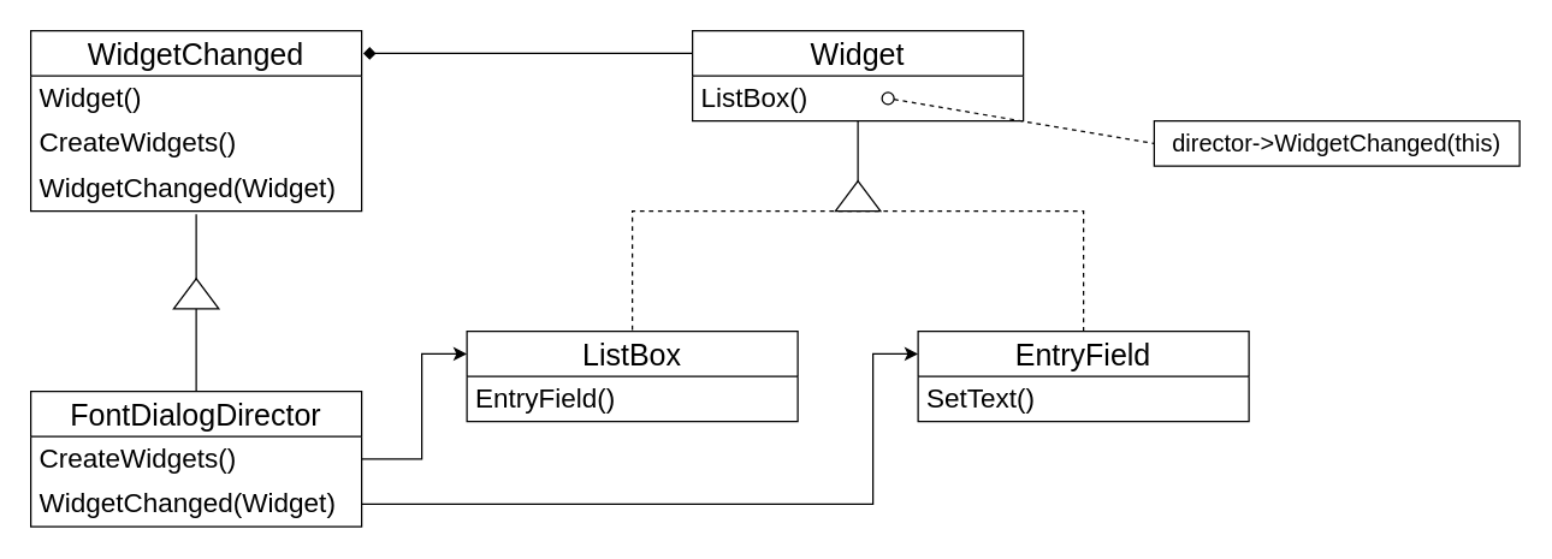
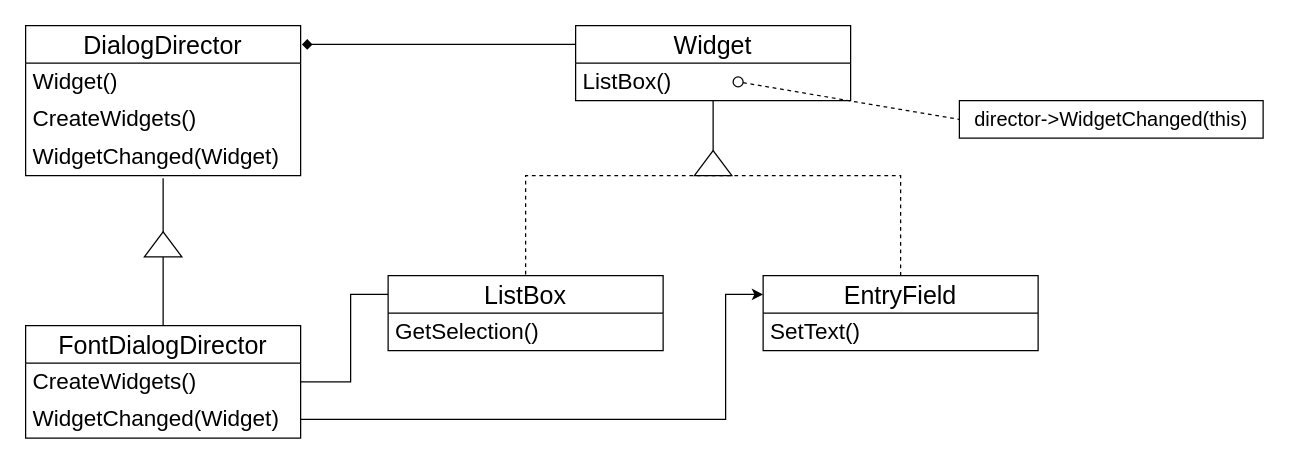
  <mxCell id="0" />
  <mxCell id="1" parent="0" />
- <mxCell id="2" value="WidgetChanged" style="swimlane;fontStyle=0;childLayout=stackLayout;horizontal=1;startSize=30;horizontalStack=0;resizeParent=1;resizeParentMax=0;resizeLast=0;collapsible=1;marginBottom=0;whiteSpace=wrap;html=1;fontSize=20;" parent="1" vertex="1"><mxGeometry x="20" y="20" width="220" height="120" as="geometry" /></mxCell>
+ <mxCell id="2" value="DialogDirector" style="swimlane;fontStyle=0;childLayout=stackLayout;horizontal=1;startSize=30;horizontalStack=0;resizeParent=1;resizeParentMax=0;resizeLast=0;collapsible=1;marginBottom=0;whiteSpace=wrap;html=1;fontSize=20;" parent="1" vertex="1"><mxGeometry x="20" y="20" width="220" height="120" as="geometry" /></mxCell>
  <mxCell id="3" value="Widget()" style="text;strokeColor=none;fillColor=none;align=left;verticalAlign=middle;spacingLeft=4;spacingRight=4;overflow=hidden;points=[[0,0.5],[1,0.5]];portConstraint=eastwest;rotatable=0;whiteSpace=wrap;html=1;fontSize=18;" parent="2" vertex="1"><mxGeometry y="30" width="220" height="30" as="geometry" /></mxCell>
  <mxCell id="4" value="CreateWidgets()" style="text;strokeColor=none;fillColor=none;align=left;verticalAlign=middle;spacingLeft=4;spacingRight=4;overflow=hidden;points=[[0,0.5],[1,0.5]];portConstraint=eastwest;rotatable=0;whiteSpace=wrap;html=1;fontSize=18;" parent="2" vertex="1"><mxGeometry y="60" width="220" height="30" as="geometry" /></mxCell>
  <mxCell id="5" value="WidgetChanged(Widget)" style="text;strokeColor=none;fillColor=none;align=left;verticalAlign=middle;spacingLeft=4;spacingRight=4;overflow=hidden;points=[[0,0.5],[1,0.5]];portConstraint=eastwest;rotatable=0;whiteSpace=wrap;html=1;fontSize=18;" parent="2" vertex="1"><mxGeometry y="90" width="220" height="30" as="geometry" /></mxCell>
- <mxCell id="6" style="edgeStyle=none;rounded=0;html=1;entryX=0;entryY=0.25;entryDx=0;entryDy=0;" edge="1" parent="1" source="7" target="13"><mxGeometry relative="1" as="geometry"><Array as="points"><mxPoint x="280" y="305" /><mxPoint x="280" y="235" /></Array></mxGeometry></mxCell>
+ <mxCell id="6" style="edgeStyle=none;rounded=0;html=1;entryX=0;entryY=0.25;entryDx=0;entryDy=0;endArrow=none;" edge="1" parent="1" source="7" target="13"><mxGeometry relative="1" as="geometry"><Array as="points"><mxPoint x="280" y="305" /><mxPoint x="280" y="235" /></Array></mxGeometry></mxCell>
  <mxCell id="7" value="FontDialogDirector" style="swimlane;fontStyle=0;childLayout=stackLayout;horizontal=1;startSize=30;horizontalStack=0;resizeParent=1;resizeParentMax=0;resizeLast=0;collapsible=1;marginBottom=0;whiteSpace=wrap;html=1;fontSize=20;" parent="1" vertex="1"><mxGeometry x="20" y="260" width="220" height="90" as="geometry" /></mxCell>
  <mxCell id="8" value="CreateWidgets()" style="text;strokeColor=none;fillColor=none;align=left;verticalAlign=middle;spacingLeft=4;spacingRight=4;overflow=hidden;points=[[0,0.5],[1,0.5]];portConstraint=eastwest;rotatable=0;whiteSpace=wrap;html=1;fontSize=18;" parent="7" vertex="1"><mxGeometry y="30" width="220" height="30" as="geometry" /></mxCell>
  <mxCell id="9" value="WidgetChanged(Widget)" style="text;strokeColor=none;fillColor=none;align=left;verticalAlign=middle;spacingLeft=4;spacingRight=4;overflow=hidden;points=[[0,0.5],[1,0.5]];portConstraint=eastwest;rotatable=0;whiteSpace=wrap;html=1;fontSize=18;" parent="7" vertex="1"><mxGeometry y="60" width="220" height="30" as="geometry" /></mxCell>
  <mxCell id="10" style="edgeStyle=none;html=1;entryX=1.005;entryY=0.125;entryDx=0;entryDy=0;entryPerimeter=0;fontSize=18;exitX=0;exitY=0.25;exitDx=0;exitDy=0;endArrow=diamond;" parent="1" source="11" target="2" edge="1"><mxGeometry relative="1" as="geometry" /></mxCell>
  <mxCell id="11" value="Widget" style="swimlane;fontStyle=0;childLayout=stackLayout;horizontal=1;startSize=30;horizontalStack=0;resizeParent=1;resizeParentMax=0;resizeLast=0;collapsible=1;marginBottom=0;whiteSpace=wrap;html=1;fontSize=20;" parent="1" vertex="1"><mxGeometry x="460" y="20" width="220" height="60" as="geometry" /></mxCell>
  <mxCell id="12" value="ListBox()" style="text;strokeColor=none;fillColor=none;align=left;verticalAlign=middle;spacingLeft=4;spacingRight=4;overflow=hidden;points=[[0,0.5],[1,0.5]];portConstraint=eastwest;rotatable=0;whiteSpace=wrap;html=1;fontSize=18;" parent="11" vertex="1"><mxGeometry y="30" width="220" height="30" as="geometry" /></mxCell>
  <mxCell id="13" value="ListBox" style="swimlane;fontStyle=0;childLayout=stackLayout;horizontal=1;startSize=30;horizontalStack=0;resizeParent=1;resizeParentMax=0;resizeLast=0;collapsible=1;marginBottom=0;whiteSpace=wrap;html=1;fontSize=20;" parent="1" vertex="1"><mxGeometry x="310" y="220" width="220" height="60" as="geometry" /></mxCell>
- <mxCell id="14" value="EntryField()" style="text;strokeColor=none;fillColor=none;align=left;verticalAlign=middle;spacingLeft=4;spacingRight=4;overflow=hidden;points=[[0,0.5],[1,0.5]];portConstraint=eastwest;rotatable=0;whiteSpace=wrap;html=1;fontSize=18;" parent="13" vertex="1"><mxGeometry y="30" width="220" height="30" as="geometry" /></mxCell>
+ <mxCell id="14" value="GetSelection()" style="text;strokeColor=none;fillColor=none;align=left;verticalAlign=middle;spacingLeft=4;spacingRight=4;overflow=hidden;points=[[0,0.5],[1,0.5]];portConstraint=eastwest;rotatable=0;whiteSpace=wrap;html=1;fontSize=18;" parent="13" vertex="1"><mxGeometry y="30" width="220" height="30" as="geometry" /></mxCell>
  <mxCell id="15" value="EntryField" style="swimlane;fontStyle=0;childLayout=stackLayout;horizontal=1;startSize=30;horizontalStack=0;resizeParent=1;resizeParentMax=0;resizeLast=0;collapsible=1;marginBottom=0;whiteSpace=wrap;html=1;fontSize=20;" parent="1" vertex="1"><mxGeometry x="610" y="220" width="220" height="60" as="geometry" /></mxCell>
  <mxCell id="16" value="SetText()" style="text;strokeColor=none;fillColor=none;align=left;verticalAlign=middle;spacingLeft=4;spacingRight=4;overflow=hidden;points=[[0,0.5],[1,0.5]];portConstraint=eastwest;rotatable=0;whiteSpace=wrap;html=1;fontSize=18;" parent="15" vertex="1"><mxGeometry y="30" width="220" height="30" as="geometry" /></mxCell>
  <mxCell id="17" style="edgeStyle=none;html=1;entryX=0.5;entryY=1.067;entryDx=0;entryDy=0;entryPerimeter=0;fontSize=16;endArrow=none;endFill=0;" parent="1" source="19" target="5" edge="1"><mxGeometry relative="1" as="geometry" /></mxCell>
  <mxCell id="18" style="edgeStyle=none;html=1;fontSize=16;endArrow=none;endFill=0;" parent="1" source="19" target="7" edge="1"><mxGeometry relative="1" as="geometry" /></mxCell>
  <mxCell id="19" value="" style="triangle;whiteSpace=wrap;html=1;fontSize=16;rotation=-90;" parent="1" vertex="1"><mxGeometry x="120" y="180" width="20" height="30" as="geometry" /></mxCell>
  <mxCell id="20" value="" style="triangle;whiteSpace=wrap;html=1;fontSize=16;rotation=-90;" parent="1" vertex="1"><mxGeometry x="560" y="115" width="20" height="30" as="geometry" /></mxCell>
  <mxCell id="21" value="" style="endArrow=none;html=1;fontSize=16;entryX=1;entryY=0.5;entryDx=0;entryDy=0;" parent="1" target="20" edge="1"><mxGeometry width="50" height="50" relative="1" as="geometry"><mxPoint x="570" y="80" as="sourcePoint" /><mxPoint x="430" y="140" as="targetPoint" /></mxGeometry></mxCell>
  <mxCell id="22" value="" style="endArrow=none;html=1;fontSize=16;entryX=0.5;entryY=0;entryDx=0;entryDy=0;exitX=0.5;exitY=0;exitDx=0;exitDy=0;rounded=0;dashed=1;" parent="1" source="15" target="13" edge="1"><mxGeometry width="50" height="50" relative="1" as="geometry"><mxPoint x="580" y="90" as="sourcePoint" /><mxPoint x="580" y="135" as="targetPoint" /><Array as="points"><mxPoint x="720" y="140" /><mxPoint x="570" y="140" /><mxPoint x="420" y="140" /></Array></mxGeometry></mxCell>
  <mxCell id="23" style="edgeStyle=none;rounded=0;html=1;fontSize=16;endArrow=none;endFill=0;startArrow=oval;startFill=0;entryX=0;entryY=0.5;entryDx=0;entryDy=0;strokeWidth=1;dashed=1;startSize=8;" parent="1" target="24" edge="1"><mxGeometry relative="1" as="geometry"><mxPoint x="590" y="65" as="sourcePoint" /><mxPoint x="880" y="170" as="targetPoint" /></mxGeometry></mxCell>
  <mxCell id="24" value="director-&amp;gt;WidgetChanged(this)" style="rounded=0;whiteSpace=wrap;html=1;fontSize=16;" parent="1" vertex="1"><mxGeometry x="767" y="80" width="243" height="30" as="geometry" /></mxCell>
  <mxCell id="25" style="edgeStyle=none;html=1;entryX=0;entryY=0.25;entryDx=0;entryDy=0;rounded=0;" edge="1" parent="1" source="9" target="15"><mxGeometry relative="1" as="geometry"><Array as="points"><mxPoint x="580" y="335" /><mxPoint x="580" y="235" /></Array></mxGeometry></mxCell>
